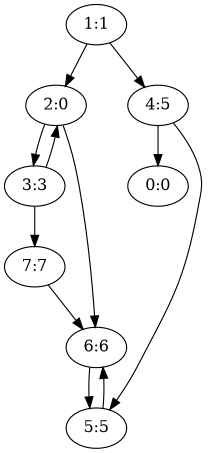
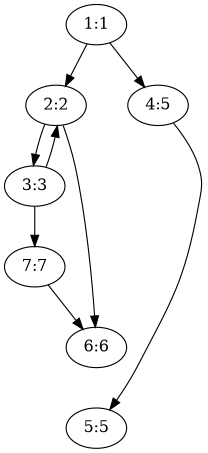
  digraph {
    "1:1"
-   "2:2" [label="2:0"]
+   "2:2"
    n3 [label="4:5"]
    "3:3"
    "6:6"
-   "0:0"
    "5:5"
    "7:7"
    "1:1" -> "2:2"
    "1:1" -> n3
    "2:2" -> "3:3"
    "2:2" -> "6:6"
-   n3 -> "0:0"
    n3 -> "5:5"
    "3:3" -> "2:2"
    "3:3" -> "7:7"
-   "6:6" -> "5:5"
-   "5:5" -> "6:6"
    "7:7" -> "6:6"
  }
